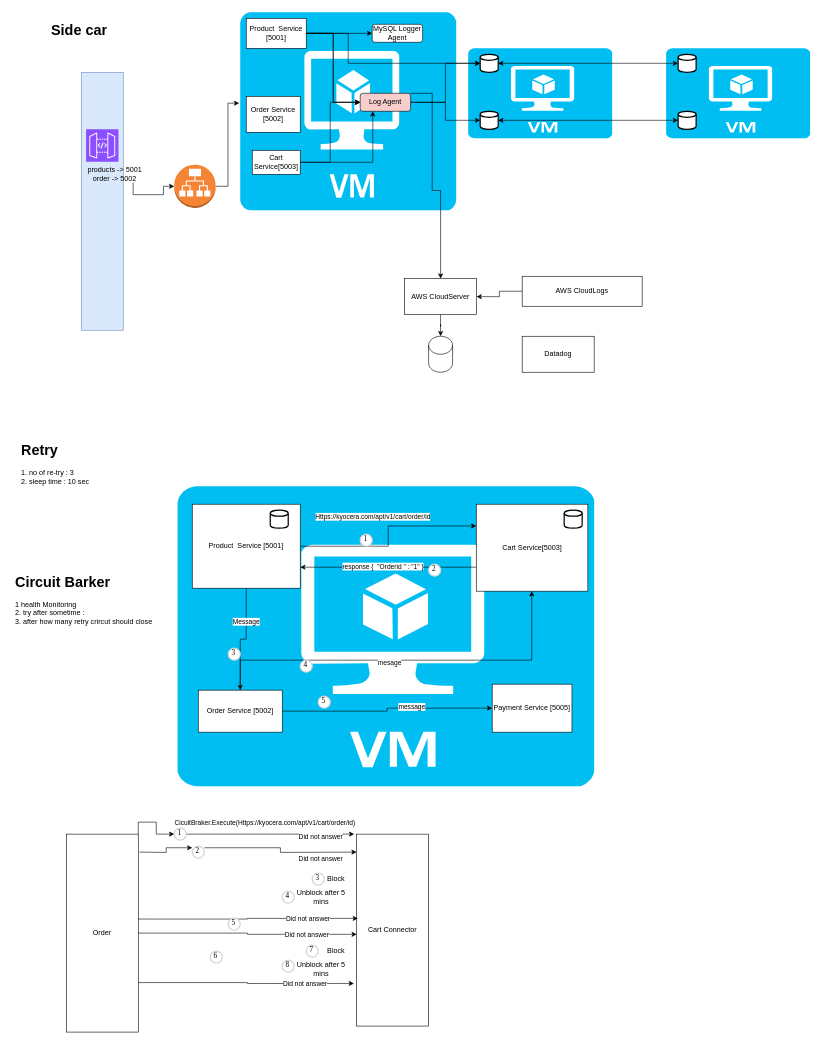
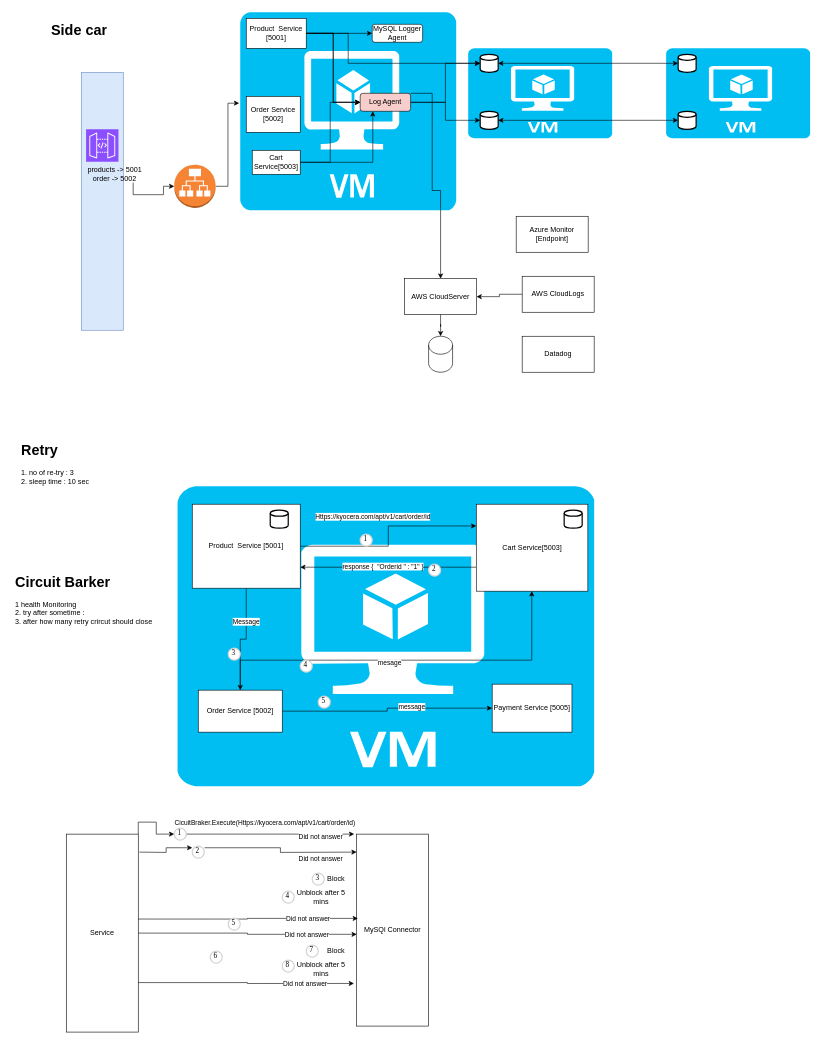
  <mxCell id="0" />
  <mxCell id="1" parent="0" />
  <mxCell id="2" value="" style="verticalLabelPosition=bottom;html=1;verticalAlign=top;align=center;strokeColor=none;fillColor=#00BEF2;shape=mxgraph.azure.virtual_machine;" parent="1" vertex="1"><mxGeometry x="400" y="20" width="360" height="330" as="geometry" /></mxCell>
  <mxCell id="3" style="edgeStyle=orthogonalEdgeStyle;rounded=0;orthogonalLoop=1;jettySize=auto;html=1;entryX=0;entryY=0.5;entryDx=0;entryDy=0;" edge="1" parent="1" source="5" target="34"><mxGeometry relative="1" as="geometry" /></mxCell>
  <mxCell id="4" style="edgeStyle=orthogonalEdgeStyle;rounded=0;orthogonalLoop=1;jettySize=auto;html=1;" edge="1" parent="1" source="5" target="35"><mxGeometry relative="1" as="geometry" /></mxCell>
  <mxCell id="5" value="Product&amp;nbsp; Service [5001]" style="rounded=0;whiteSpace=wrap;html=1;" parent="1" vertex="1"><mxGeometry x="410" y="30" width="100" height="50" as="geometry" /></mxCell>
  <mxCell id="6" value="" style="verticalLabelPosition=bottom;html=1;verticalAlign=top;align=center;strokeColor=none;fillColor=#00BEF2;shape=mxgraph.azure.virtual_machine;" parent="1" vertex="1"><mxGeometry x="780" y="80" width="240" height="150" as="geometry" /></mxCell>
  <mxCell id="7" value="Order Service [5002]" style="rounded=0;whiteSpace=wrap;html=1;" parent="1" vertex="1"><mxGeometry x="410" y="160" width="90" height="60" as="geometry" /></mxCell>
  <mxCell id="8" style="edgeStyle=orthogonalEdgeStyle;rounded=0;orthogonalLoop=1;jettySize=auto;html=1;entryX=0.25;entryY=1;entryDx=0;entryDy=0;" edge="1" parent="1" source="9" target="34"><mxGeometry relative="1" as="geometry" /></mxCell>
  <mxCell id="9" value="Cart Service[5003]" style="rounded=0;whiteSpace=wrap;html=1;" parent="1" vertex="1"><mxGeometry x="420" y="250" width="80" height="40" as="geometry" /></mxCell>
  <mxCell id="10" value="" style="rounded=0;whiteSpace=wrap;html=1;fillColor=#dae8fc;strokeColor=#6c8ebf;" parent="1" vertex="1"><mxGeometry x="135" y="120" width="70" height="430" as="geometry" /></mxCell>
  <mxCell id="11" value="" style="sketch=0;points=[[0,0,0],[0.25,0,0],[0.5,0,0],[0.75,0,0],[1,0,0],[0,1,0],[0.25,1,0],[0.5,1,0],[0.75,1,0],[1,1,0],[0,0.25,0],[0,0.5,0],[0,0.75,0],[1,0.25,0],[1,0.5,0],[1,0.75,0]];outlineConnect=0;fontColor=#232F3E;fillColor=#8C4FFF;strokeColor=#ffffff;dashed=0;verticalLabelPosition=bottom;verticalAlign=top;align=center;html=1;fontSize=12;fontStyle=0;aspect=fixed;shape=mxgraph.aws4.resourceIcon;resIcon=mxgraph.aws4.api_gateway;" parent="1" vertex="1"><mxGeometry x="143" y="215" width="54" height="54" as="geometry" /></mxCell>
  <mxCell id="12" value="products -&amp;gt; 5001&lt;br&gt;order -&amp;gt; 5002" style="text;html=1;strokeColor=none;fillColor=none;align=center;verticalAlign=middle;whiteSpace=wrap;rounded=0;" parent="1" vertex="1"><mxGeometry x="130" y="274" width="122" height="30" as="geometry" /></mxCell>
  <mxCell id="13" value="" style="strokeWidth=2;html=1;shape=mxgraph.flowchart.database;whiteSpace=wrap;" parent="1" vertex="1"><mxGeometry x="800" y="185" width="30" height="30" as="geometry" /></mxCell>
  <mxCell id="14" style="edgeStyle=orthogonalEdgeStyle;rounded=0;orthogonalLoop=1;jettySize=auto;html=1;entryX=0;entryY=0.5;entryDx=0;entryDy=0;entryPerimeter=0;" parent="1" source="34" target="13" edge="1"><mxGeometry relative="1" as="geometry" /></mxCell>
  <mxCell id="15" style="edgeStyle=orthogonalEdgeStyle;rounded=0;orthogonalLoop=1;jettySize=auto;html=1;entryX=0;entryY=0.5;entryDx=0;entryDy=0;entryPerimeter=0;exitX=1;exitY=0.5;exitDx=0;exitDy=0;" parent="1" target="16" edge="1" source="5"><mxGeometry relative="1" as="geometry"><mxPoint x="690" y="105" as="sourcePoint" /><mxPoint x="677.88" y="100.41" as="targetPoint" /><Array as="points"><mxPoint x="580" y="55" /><mxPoint x="580" y="105" /></Array></mxGeometry></mxCell>
  <mxCell id="16" value="" style="strokeWidth=2;html=1;shape=mxgraph.flowchart.database;whiteSpace=wrap;" parent="1" vertex="1"><mxGeometry x="800" y="90" width="30" height="30" as="geometry" /></mxCell>
  <mxCell id="17" value="" style="verticalLabelPosition=bottom;html=1;verticalAlign=top;align=center;strokeColor=none;fillColor=#00BEF2;shape=mxgraph.azure.virtual_machine;" parent="1" vertex="1"><mxGeometry x="1110" y="80" width="240" height="150" as="geometry" /></mxCell>
  <mxCell id="18" value="" style="strokeWidth=2;html=1;shape=mxgraph.flowchart.database;whiteSpace=wrap;" parent="1" vertex="1"><mxGeometry x="1130" y="185" width="30" height="30" as="geometry" /></mxCell>
  <mxCell id="19" value="" style="strokeWidth=2;html=1;shape=mxgraph.flowchart.database;whiteSpace=wrap;" parent="1" vertex="1"><mxGeometry x="1130" y="90" width="30" height="30" as="geometry" /></mxCell>
  <mxCell id="20" style="edgeStyle=orthogonalEdgeStyle;rounded=0;orthogonalLoop=1;jettySize=auto;html=1;startArrow=classic;startFill=1;" parent="1" source="13" target="18" edge="1"><mxGeometry relative="1" as="geometry" /></mxCell>
  <mxCell id="21" style="edgeStyle=orthogonalEdgeStyle;rounded=0;orthogonalLoop=1;jettySize=auto;html=1;startArrow=classic;startFill=1;" parent="1" source="16" target="19" edge="1"><mxGeometry relative="1" as="geometry" /></mxCell>
  <mxCell id="22" value="&lt;h1&gt;Side car&lt;/h1&gt;" style="text;html=1;strokeColor=none;fillColor=none;spacing=5;spacingTop=-20;whiteSpace=wrap;overflow=hidden;rounded=0;" parent="1" vertex="1"><mxGeometry x="80" y="30" width="180" height="50" as="geometry" /></mxCell>
  <mxCell id="23" style="edgeStyle=orthogonalEdgeStyle;rounded=0;orthogonalLoop=1;jettySize=auto;html=1;entryX=-0.005;entryY=0.459;entryDx=0;entryDy=0;entryPerimeter=0;" parent="1" source="24" target="2" edge="1"><mxGeometry relative="1" as="geometry" /></mxCell>
  <mxCell id="24" value="" style="outlineConnect=0;dashed=0;verticalLabelPosition=bottom;verticalAlign=top;align=center;html=1;shape=mxgraph.aws3.application_load_balancer;fillColor=#F58534;gradientColor=none;" parent="1" vertex="1"><mxGeometry x="290" y="274" width="69" height="72" as="geometry" /></mxCell>
  <mxCell id="25" style="edgeStyle=orthogonalEdgeStyle;rounded=0;orthogonalLoop=1;jettySize=auto;html=1;exitX=0.75;exitY=1;exitDx=0;exitDy=0;entryX=0;entryY=0.5;entryDx=0;entryDy=0;entryPerimeter=0;" parent="1" source="12" target="24" edge="1"><mxGeometry relative="1" as="geometry" /></mxCell>
  <mxCell id="26" value="Datadog" style="rounded=0;whiteSpace=wrap;html=1;" vertex="1" parent="1"><mxGeometry x="870" y="560" width="120" height="60" as="geometry" /></mxCell>
  <mxCell id="27" style="edgeStyle=orthogonalEdgeStyle;rounded=0;orthogonalLoop=1;jettySize=auto;html=1;entryX=1;entryY=0.5;entryDx=0;entryDy=0;" edge="1" parent="1" source="28" target="36"><mxGeometry relative="1" as="geometry" /></mxCell>
- <mxCell id="28" value="AWS CloudLogs" style="rounded=0;whiteSpace=wrap;html=1;" vertex="1" parent="1"><mxGeometry x="870" y="460" width="200" height="50" as="geometry" /></mxCell>
+ <mxCell id="28" value="AWS CloudLogs" style="rounded=0;whiteSpace=wrap;html=1;" vertex="1" parent="1"><mxGeometry x="870" y="460" width="120" height="60" as="geometry" /></mxCell>
+ <mxCell id="29" value="Azure Monitor [Endpoint]" style="rounded=0;whiteSpace=wrap;html=1;" vertex="1" parent="1"><mxGeometry x="860" y="360" width="120" height="60" as="geometry" /></mxCell>
  <mxCell id="30" style="edgeStyle=orthogonalEdgeStyle;rounded=0;orthogonalLoop=1;jettySize=auto;html=1;entryX=0;entryY=0.5;entryDx=0;entryDy=0;entryPerimeter=0;" edge="1" parent="1" source="34" target="16"><mxGeometry relative="1" as="geometry" /></mxCell>
  <mxCell id="31" value="" style="edgeStyle=orthogonalEdgeStyle;rounded=0;orthogonalLoop=1;jettySize=auto;html=1;entryX=0;entryY=0.5;entryDx=0;entryDy=0;entryPerimeter=0;" edge="1" parent="1" source="5" target="34"><mxGeometry relative="1" as="geometry"><mxPoint x="560" y="105" as="sourcePoint" /><mxPoint x="800" y="105" as="targetPoint" /></mxGeometry></mxCell>
  <mxCell id="32" value="" style="edgeStyle=orthogonalEdgeStyle;rounded=0;orthogonalLoop=1;jettySize=auto;html=1;entryX=0;entryY=0.5;entryDx=0;entryDy=0;entryPerimeter=0;" edge="1" parent="1" source="9" target="34"><mxGeometry relative="1" as="geometry"><mxPoint x="550" y="200" as="sourcePoint" /><mxPoint x="800" y="200" as="targetPoint" /></mxGeometry></mxCell>
  <mxCell id="33" style="edgeStyle=orthogonalEdgeStyle;rounded=0;orthogonalLoop=1;jettySize=auto;html=1;entryX=0.5;entryY=0;entryDx=0;entryDy=0;" edge="1" parent="1" source="34" target="36"><mxGeometry relative="1" as="geometry"><Array as="points"><mxPoint x="720" y="155" /><mxPoint x="720" y="317" /><mxPoint x="734" y="317" /></Array></mxGeometry></mxCell>
  <mxCell id="34" value="Log Agent" style="rounded=1;whiteSpace=wrap;html=1;fillColor=#f8cecc;" vertex="1" parent="1"><mxGeometry x="600" y="155" width="84" height="30" as="geometry" /></mxCell>
  <mxCell id="35" value="MySQL Logger Agent" style="rounded=1;whiteSpace=wrap;html=1;" vertex="1" parent="1"><mxGeometry x="620" y="40" width="84" height="30" as="geometry" /></mxCell>
  <mxCell id="36" value="AWS CloudServer" style="rounded=0;whiteSpace=wrap;html=1;" vertex="1" parent="1"><mxGeometry x="674" y="464" width="120" height="60" as="geometry" /></mxCell>
  <mxCell id="37" value="" style="shape=cylinder3;whiteSpace=wrap;html=1;boundedLbl=1;backgroundOutline=1;size=15;" vertex="1" parent="1"><mxGeometry x="714" y="560" width="40" height="60" as="geometry" /></mxCell>
  <mxCell id="38" style="edgeStyle=orthogonalEdgeStyle;rounded=0;orthogonalLoop=1;jettySize=auto;html=1;entryX=0.5;entryY=0;entryDx=0;entryDy=0;entryPerimeter=0;" edge="1" parent="1" source="36" target="37"><mxGeometry relative="1" as="geometry" /></mxCell>
  <mxCell id="39" value="&lt;h1&gt;Retry&lt;/h1&gt;&lt;div&gt;&lt;span style=&quot;background-color: initial;&quot;&gt;1. no of re-try : 3&lt;/span&gt;&lt;/div&gt;&lt;div&gt;&lt;span style=&quot;background-color: initial;&quot;&gt;2. sleep time : 10 sec&lt;/span&gt;&lt;/div&gt;" style="text;html=1;strokeColor=none;fillColor=none;spacing=5;spacingTop=-20;whiteSpace=wrap;overflow=hidden;rounded=0;" vertex="1" parent="1"><mxGeometry x="30" y="730" width="240" height="140" as="geometry" /></mxCell>
  <mxCell id="40" value="" style="verticalLabelPosition=bottom;html=1;verticalAlign=top;align=center;strokeColor=none;fillColor=#00BEF2;shape=mxgraph.azure.virtual_machine;" vertex="1" parent="1"><mxGeometry x="295.5" y="810" width="694.5" height="500" as="geometry" /></mxCell>
  <mxCell id="41" style="edgeStyle=orthogonalEdgeStyle;rounded=0;orthogonalLoop=1;jettySize=auto;html=1;entryX=0;entryY=0.25;entryDx=0;entryDy=0;" edge="1" parent="1" source="45" target="53"><mxGeometry relative="1" as="geometry" /></mxCell>
  <mxCell id="42" value="Https://kyocera.com/apt/v1/cart/order/id" style="edgeLabel;html=1;align=center;verticalAlign=middle;resizable=0;points=[];" vertex="1" connectable="0" parent="41"><mxGeometry x="-0.412" relative="1" as="geometry"><mxPoint x="24" y="-50" as="offset" /></mxGeometry></mxCell>
  <mxCell id="43" style="edgeStyle=orthogonalEdgeStyle;rounded=0;orthogonalLoop=1;jettySize=auto;html=1;entryX=0.5;entryY=0;entryDx=0;entryDy=0;" edge="1" parent="1" source="45" target="50"><mxGeometry relative="1" as="geometry" /></mxCell>
  <mxCell id="44" value="Message" style="edgeLabel;html=1;align=center;verticalAlign=middle;resizable=0;points=[];" vertex="1" connectable="0" parent="43"><mxGeometry x="-0.386" y="-1" relative="1" as="geometry"><mxPoint as="offset" /></mxGeometry></mxCell>
  <mxCell id="45" value="Product&amp;nbsp; Service [5001]" style="rounded=0;whiteSpace=wrap;html=1;" vertex="1" parent="1"><mxGeometry x="320" y="840" width="180" height="140" as="geometry" /></mxCell>
  <mxCell id="46" style="edgeStyle=orthogonalEdgeStyle;rounded=0;orthogonalLoop=1;jettySize=auto;html=1;" edge="1" parent="1" source="50" target="54"><mxGeometry relative="1" as="geometry" /></mxCell>
  <mxCell id="47" value="message" style="edgeLabel;html=1;align=center;verticalAlign=middle;resizable=0;points=[];" vertex="1" connectable="0" parent="46"><mxGeometry x="0.238" y="3" relative="1" as="geometry"><mxPoint as="offset" /></mxGeometry></mxCell>
  <mxCell id="48" style="edgeStyle=orthogonalEdgeStyle;rounded=0;orthogonalLoop=1;jettySize=auto;html=1;" edge="1" parent="1" source="50" target="53"><mxGeometry relative="1" as="geometry"><Array as="points"><mxPoint x="400" y="1100" /><mxPoint x="886" y="1100" /></Array></mxGeometry></mxCell>
  <mxCell id="49" value="mesage" style="edgeLabel;html=1;align=center;verticalAlign=middle;resizable=0;points=[];" vertex="1" connectable="0" parent="48"><mxGeometry x="-0.086" y="-4" relative="1" as="geometry"><mxPoint as="offset" /></mxGeometry></mxCell>
  <mxCell id="50" value="Order Service [5002]" style="rounded=0;whiteSpace=wrap;html=1;" vertex="1" parent="1"><mxGeometry x="330" y="1150" width="140" height="70" as="geometry" /></mxCell>
  <mxCell id="51" style="edgeStyle=orthogonalEdgeStyle;rounded=0;orthogonalLoop=1;jettySize=auto;html=1;entryX=1;entryY=0.75;entryDx=0;entryDy=0;" edge="1" parent="1" source="53" target="45"><mxGeometry relative="1" as="geometry"><Array as="points"><mxPoint x="720" y="945" /><mxPoint x="720" y="945" /></Array></mxGeometry></mxCell>
  <mxCell id="52" value="response {&amp;nbsp; &quot;Orderid &quot; : &quot;1&quot; }" style="edgeLabel;html=1;align=center;verticalAlign=middle;resizable=0;points=[];" vertex="1" connectable="0" parent="51"><mxGeometry x="0.066" y="-2" relative="1" as="geometry"><mxPoint as="offset" /></mxGeometry></mxCell>
  <mxCell id="53" value="Cart Service[5003]" style="rounded=0;whiteSpace=wrap;html=1;" vertex="1" parent="1"><mxGeometry x="793.5" y="840" width="186" height="145" as="geometry" /></mxCell>
  <mxCell id="54" value="Payment Service [5005]" style="rounded=0;whiteSpace=wrap;html=1;" vertex="1" parent="1"><mxGeometry x="820" y="1140" width="133" height="80" as="geometry" /></mxCell>
  <mxCell id="55" value="1" style="ellipse;whiteSpace=wrap;html=1;aspect=fixed;strokeWidth=2;fontFamily=Tahoma;spacingBottom=4;spacingRight=2;strokeColor=#d3d3d3;" vertex="1" parent="1"><mxGeometry x="600" y="890" width="20" height="20" as="geometry" /></mxCell>
  <mxCell id="56" value="2" style="ellipse;whiteSpace=wrap;html=1;aspect=fixed;strokeWidth=2;fontFamily=Tahoma;spacingBottom=4;spacingRight=2;strokeColor=#d3d3d3;" vertex="1" parent="1"><mxGeometry x="714" y="940" width="20" height="20" as="geometry" /></mxCell>
  <mxCell id="57" value="3" style="ellipse;whiteSpace=wrap;html=1;aspect=fixed;strokeWidth=2;fontFamily=Tahoma;spacingBottom=4;spacingRight=2;strokeColor=#d3d3d3;" vertex="1" parent="1"><mxGeometry x="380" y="1080" width="20" height="20" as="geometry" /></mxCell>
  <mxCell id="58" value="4" style="ellipse;whiteSpace=wrap;html=1;aspect=fixed;strokeWidth=2;fontFamily=Tahoma;spacingBottom=4;spacingRight=2;strokeColor=#d3d3d3;" vertex="1" parent="1"><mxGeometry x="500" y="1100" width="20" height="20" as="geometry" /></mxCell>
  <mxCell id="59" value="5" style="ellipse;whiteSpace=wrap;html=1;aspect=fixed;strokeWidth=2;fontFamily=Tahoma;spacingBottom=4;spacingRight=2;strokeColor=#d3d3d3;" vertex="1" parent="1"><mxGeometry x="530" y="1160" width="20" height="20" as="geometry" /></mxCell>
  <mxCell id="60" value="" style="strokeWidth=2;html=1;shape=mxgraph.flowchart.database;whiteSpace=wrap;" vertex="1" parent="1"><mxGeometry x="450" y="850" width="30" height="30" as="geometry" /></mxCell>
  <mxCell id="61" value="" style="strokeWidth=2;html=1;shape=mxgraph.flowchart.database;whiteSpace=wrap;" vertex="1" parent="1"><mxGeometry x="940" y="850" width="30" height="30" as="geometry" /></mxCell>
  <mxCell id="62" value="&lt;h1&gt;Circuit Barker&lt;/h1&gt;&lt;div&gt;&lt;span style=&quot;background-color: initial;&quot;&gt;1 health Monitoring&lt;/span&gt;&lt;/div&gt;&lt;div&gt;&lt;span style=&quot;background-color: initial;&quot;&gt;2. try after sometime :&lt;/span&gt;&lt;/div&gt;&lt;div&gt;&lt;span style=&quot;background-color: initial;&quot;&gt;3. after how many retry crircut should close&lt;/span&gt;&lt;/div&gt;" style="text;html=1;strokeColor=none;fillColor=none;spacing=5;spacingTop=-20;whiteSpace=wrap;overflow=hidden;rounded=0;" vertex="1" parent="1"><mxGeometry x="20" y="950" width="260" height="140" as="geometry" /></mxCell>
  <mxCell id="63" style="edgeStyle=orthogonalEdgeStyle;rounded=0;orthogonalLoop=1;jettySize=auto;html=1;exitX=1;exitY=0;exitDx=0;exitDy=0;" edge="1" parent="1" source="74"><mxGeometry relative="1" as="geometry"><mxPoint x="590" y="1390" as="targetPoint" /><Array as="points"><mxPoint x="320" y="1390" /><mxPoint x="320" y="1390" /></Array></mxGeometry></mxCell>
  <mxCell id="64" value="Did not answer" style="edgeLabel;html=1;align=center;verticalAlign=middle;resizable=0;points=[];" vertex="1" connectable="0" parent="63"><mxGeometry x="0.605" y="-3" relative="1" as="geometry"><mxPoint as="offset" /></mxGeometry></mxCell>
  <mxCell id="65" value="CicuitBraker.Execute(Https://kyocera.com/apt/v1/cart/order/id)" style="edgeLabel;html=1;align=center;verticalAlign=middle;resizable=0;points=[];" vertex="1" connectable="0" parent="63"><mxGeometry x="-0.56" y="-1" relative="1" as="geometry"><mxPoint x="76" y="-21" as="offset" /></mxGeometry></mxCell>
- <mxCell id="66" value="Order" style="rounded=0;whiteSpace=wrap;html=1;" vertex="1" parent="1"><mxGeometry x="110" y="1390" width="120" height="330" as="geometry" /></mxCell>
- <mxCell id="67" value="Cart Connector" style="rounded=0;whiteSpace=wrap;html=1;" vertex="1" parent="1"><mxGeometry x="594" y="1390" width="120" height="320" as="geometry" /></mxCell>
+ <mxCell id="66" value="Service" style="rounded=0;whiteSpace=wrap;html=1;" vertex="1" parent="1"><mxGeometry x="110" y="1390" width="120" height="330" as="geometry" /></mxCell>
+ <mxCell id="67" value="MySQl Connector" style="rounded=0;whiteSpace=wrap;html=1;" vertex="1" parent="1"><mxGeometry x="594" y="1390" width="120" height="320" as="geometry" /></mxCell>
  <mxCell id="68" style="edgeStyle=orthogonalEdgeStyle;rounded=0;orthogonalLoop=1;jettySize=auto;html=1;exitX=1.02;exitY=0.136;exitDx=0;exitDy=0;exitPerimeter=0;entryX=0.002;entryY=0.136;entryDx=0;entryDy=0;entryPerimeter=0;" edge="1" parent="1" source="72"><mxGeometry relative="1" as="geometry"><mxPoint x="232" y="1420" as="sourcePoint" /><mxPoint x="594" y="1420" as="targetPoint" /></mxGeometry></mxCell>
  <mxCell id="69" value="Did not answer" style="edgeLabel;html=1;align=center;verticalAlign=middle;resizable=0;points=[];" vertex="1" connectable="0" parent="68"><mxGeometry x="0.605" y="-3" relative="1" as="geometry"><mxPoint x="-9" y="7" as="offset" /></mxGeometry></mxCell>
  <mxCell id="70" value="Block" style="text;html=1;strokeColor=none;fillColor=none;align=center;verticalAlign=middle;whiteSpace=wrap;rounded=0;" vertex="1" parent="1"><mxGeometry x="530" y="1450" width="60" height="30" as="geometry" /></mxCell>
  <mxCell id="71" value="" style="edgeStyle=orthogonalEdgeStyle;rounded=0;orthogonalLoop=1;jettySize=auto;html=1;exitX=1.02;exitY=0.136;exitDx=0;exitDy=0;exitPerimeter=0;entryX=0.002;entryY=0.136;entryDx=0;entryDy=0;entryPerimeter=0;" edge="1" parent="1" target="72"><mxGeometry relative="1" as="geometry"><mxPoint x="232" y="1420" as="sourcePoint" /><mxPoint x="594" y="1420" as="targetPoint" /></mxGeometry></mxCell>
  <mxCell id="72" value="2" style="ellipse;whiteSpace=wrap;html=1;aspect=fixed;strokeWidth=2;fontFamily=Tahoma;spacingBottom=4;spacingRight=2;strokeColor=#d3d3d3;" vertex="1" parent="1"><mxGeometry x="320" y="1410" width="20" height="20" as="geometry" /></mxCell>
  <mxCell id="73" value="" style="edgeStyle=orthogonalEdgeStyle;rounded=0;orthogonalLoop=1;jettySize=auto;html=1;exitX=1;exitY=0;exitDx=0;exitDy=0;" edge="1" parent="1" source="66" target="74"><mxGeometry relative="1" as="geometry"><mxPoint x="230" y="1390" as="sourcePoint" /><mxPoint x="590" y="1390" as="targetPoint" /><Array as="points" /></mxGeometry></mxCell>
  <mxCell id="74" value="1" style="ellipse;whiteSpace=wrap;html=1;aspect=fixed;strokeWidth=2;fontFamily=Tahoma;spacingBottom=4;spacingRight=2;strokeColor=#d3d3d3;" vertex="1" parent="1"><mxGeometry x="290" y="1380" width="20" height="20" as="geometry" /></mxCell>
  <mxCell id="75" value="3" style="ellipse;whiteSpace=wrap;html=1;aspect=fixed;strokeWidth=2;fontFamily=Tahoma;spacingBottom=4;spacingRight=2;strokeColor=#d3d3d3;" vertex="1" parent="1"><mxGeometry x="520" y="1455" width="20" height="20" as="geometry" /></mxCell>
  <mxCell id="76" value="Unblock after 5 mins" style="text;html=1;strokeColor=none;fillColor=none;align=center;verticalAlign=middle;whiteSpace=wrap;rounded=0;" vertex="1" parent="1"><mxGeometry x="490" y="1480" width="90" height="30" as="geometry" /></mxCell>
  <mxCell id="77" value="4" style="ellipse;whiteSpace=wrap;html=1;aspect=fixed;strokeWidth=2;fontFamily=Tahoma;spacingBottom=4;spacingRight=2;strokeColor=#d3d3d3;" vertex="1" parent="1"><mxGeometry x="470" y="1485" width="20" height="20" as="geometry" /></mxCell>
  <mxCell id="78" style="edgeStyle=orthogonalEdgeStyle;rounded=0;orthogonalLoop=1;jettySize=auto;html=1;entryX=0.018;entryY=0.439;entryDx=0;entryDy=0;entryPerimeter=0;exitX=0.996;exitY=0.429;exitDx=0;exitDy=0;exitPerimeter=0;" edge="1" parent="1" source="66" target="67"><mxGeometry relative="1" as="geometry" /></mxCell>
  <mxCell id="79" value="Did not answer" style="edgeLabel;html=1;align=center;verticalAlign=middle;resizable=0;points=[];" vertex="1" connectable="0" parent="78"><mxGeometry x="0.544" relative="1" as="geometry"><mxPoint as="offset" /></mxGeometry></mxCell>
  <mxCell id="80" value="5" style="ellipse;whiteSpace=wrap;html=1;aspect=fixed;strokeWidth=2;fontFamily=Tahoma;spacingBottom=4;spacingRight=2;strokeColor=#d3d3d3;" vertex="1" parent="1"><mxGeometry x="380" y="1530" width="20" height="20" as="geometry" /></mxCell>
  <mxCell id="81" style="edgeStyle=orthogonalEdgeStyle;rounded=0;orthogonalLoop=1;jettySize=auto;html=1;entryX=0.002;entryY=0.522;entryDx=0;entryDy=0;entryPerimeter=0;exitX=1;exitY=0.5;exitDx=0;exitDy=0;" edge="1" parent="1" source="66" target="67"><mxGeometry relative="1" as="geometry"><mxPoint x="240" y="1542" as="sourcePoint" /><mxPoint x="606" y="1540" as="targetPoint" /></mxGeometry></mxCell>
  <mxCell id="82" value="Did not answer" style="edgeLabel;html=1;align=center;verticalAlign=middle;resizable=0;points=[];" vertex="1" connectable="0" parent="81"><mxGeometry x="0.544" relative="1" as="geometry"><mxPoint as="offset" /></mxGeometry></mxCell>
  <mxCell id="83" value="6" style="ellipse;whiteSpace=wrap;html=1;aspect=fixed;strokeWidth=2;fontFamily=Tahoma;spacingBottom=4;spacingRight=2;strokeColor=#d3d3d3;" vertex="1" parent="1"><mxGeometry x="350" y="1585" width="20" height="20" as="geometry" /></mxCell>
  <mxCell id="84" value="Block" style="text;html=1;strokeColor=none;fillColor=none;align=center;verticalAlign=middle;whiteSpace=wrap;rounded=0;" vertex="1" parent="1"><mxGeometry x="530" y="1570" width="60" height="30" as="geometry" /></mxCell>
  <mxCell id="85" value="Unblock after 5 mins" style="text;html=1;strokeColor=none;fillColor=none;align=center;verticalAlign=middle;whiteSpace=wrap;rounded=0;" vertex="1" parent="1"><mxGeometry x="490" y="1600" width="90" height="30" as="geometry" /></mxCell>
  <mxCell id="86" value="7" style="ellipse;whiteSpace=wrap;html=1;aspect=fixed;strokeWidth=2;fontFamily=Tahoma;spacingBottom=4;spacingRight=2;strokeColor=#d3d3d3;" vertex="1" parent="1"><mxGeometry x="510" y="1575" width="20" height="20" as="geometry" /></mxCell>
  <mxCell id="87" value="8" style="ellipse;whiteSpace=wrap;html=1;aspect=fixed;strokeWidth=2;fontFamily=Tahoma;spacingBottom=4;spacingRight=2;strokeColor=#d3d3d3;" vertex="1" parent="1"><mxGeometry x="470" y="1600" width="20" height="20" as="geometry" /></mxCell>
  <mxCell id="88" style="edgeStyle=orthogonalEdgeStyle;rounded=0;orthogonalLoop=1;jettySize=auto;html=1;entryX=-0.037;entryY=0.778;entryDx=0;entryDy=0;entryPerimeter=0;exitX=1;exitY=0.75;exitDx=0;exitDy=0;" edge="1" parent="1" source="66" target="67"><mxGeometry relative="1" as="geometry"><mxPoint x="240" y="1542" as="sourcePoint" /><mxPoint x="606" y="1540" as="targetPoint" /></mxGeometry></mxCell>
  <mxCell id="89" value="Did not answer" style="edgeLabel;html=1;align=center;verticalAlign=middle;resizable=0;points=[];" vertex="1" connectable="0" parent="88"><mxGeometry x="0.544" relative="1" as="geometry"><mxPoint as="offset" /></mxGeometry></mxCell>
